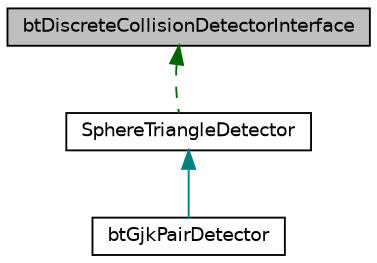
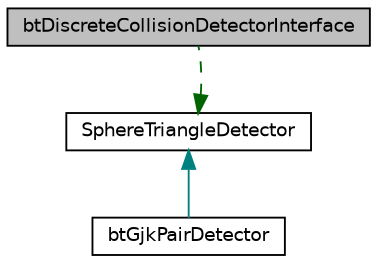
  digraph {
    node [color=black fillcolor=white fontname=Helvetica fontsize=10 shape=record style=filled]
    edge [dir=back fontname=Helvetica fontsize=10 labelfontname=Helvetica labelfontsize=10]
    n1 [fillcolor=grey75 fontcolor=black height=0.2 label=btDiscreteCollisionDetectorInterface width=0.4]
    n2 [height=0.2 label=SphereTriangleDetector width=0.4]
    n3 [height=0.2 label=btGjkPairDetector width=0.4]
-   n1 -> n2 [color=darkgreen style=dashed]
+   n2 -> n1 [color=darkgreen style=dashed]
    n2 -> n3 [color=teal style=solid]
  }
